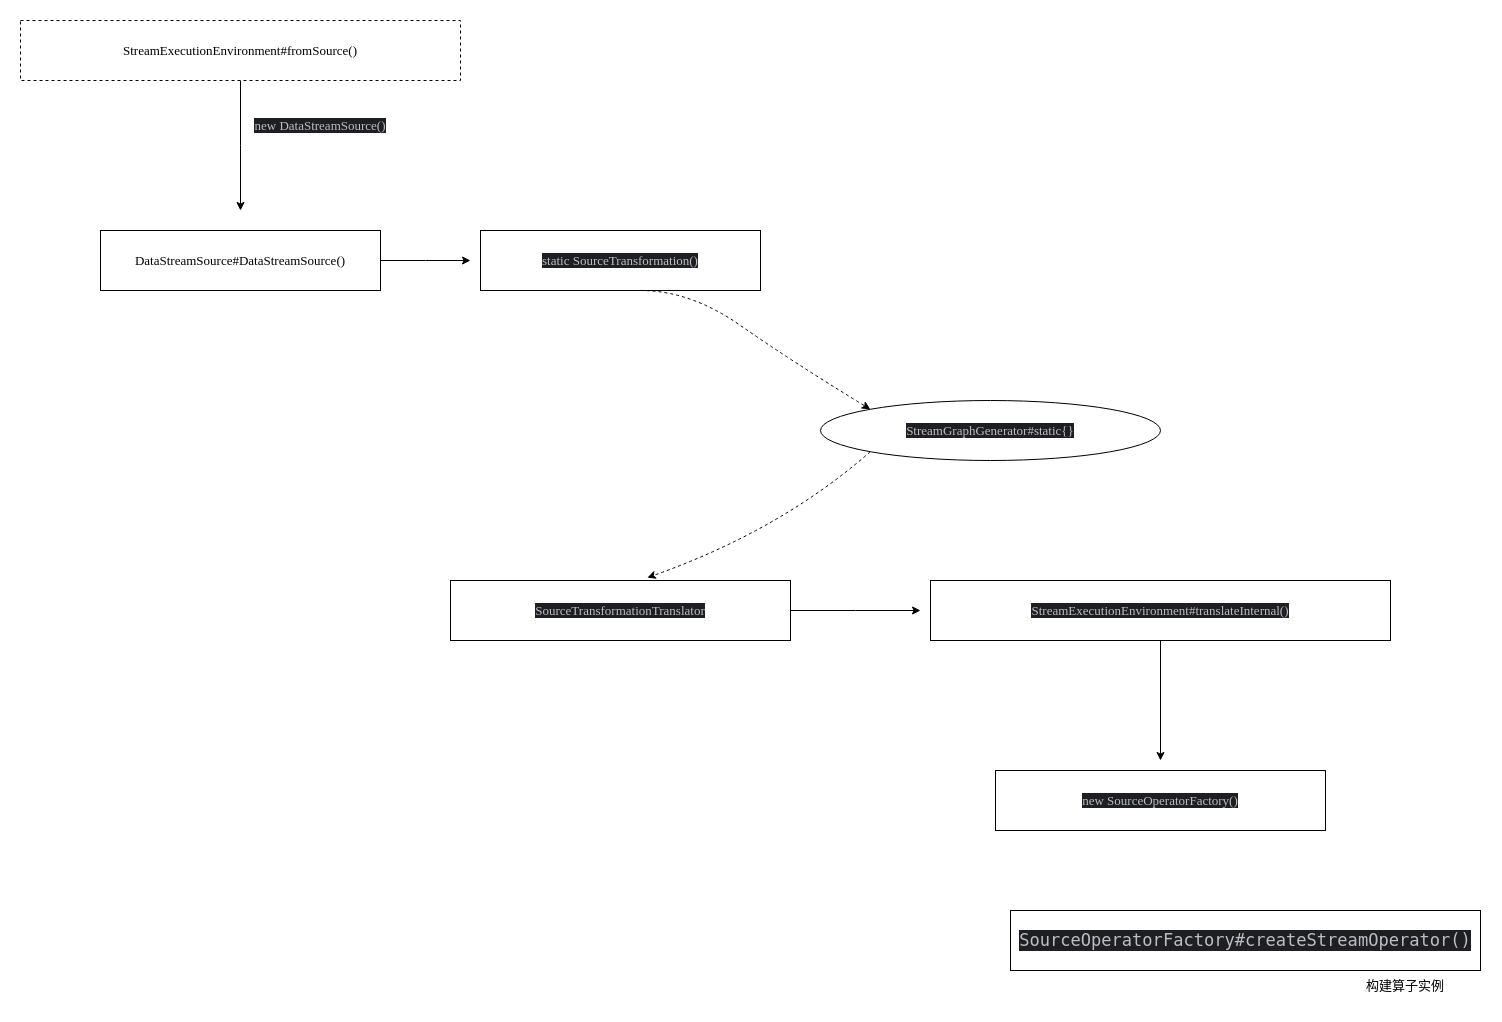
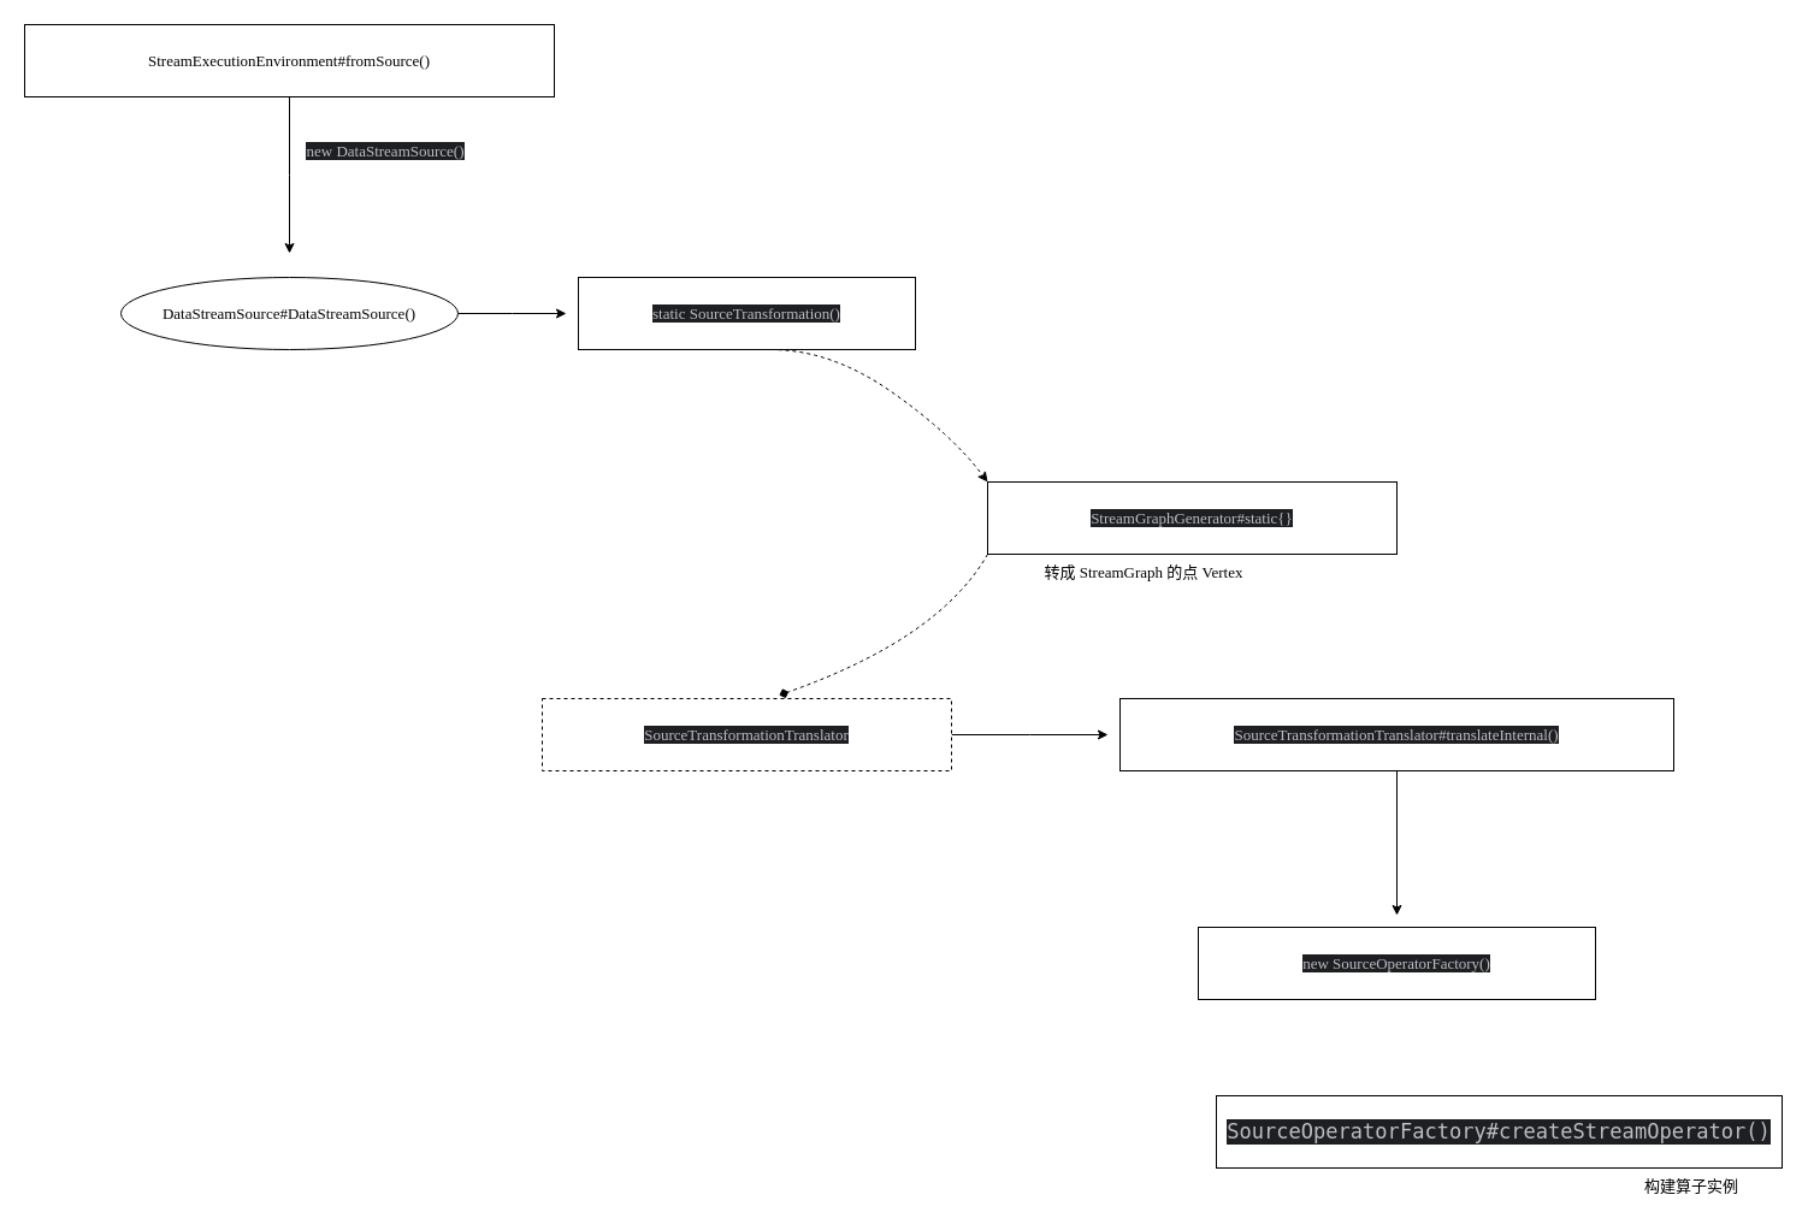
  <mxCell id="0" />
  <mxCell id="1" parent="0" />
  <mxCell id="2" style="edgeStyle=orthogonalEdgeStyle;rounded=0;orthogonalLoop=1;jettySize=auto;html=1;fontFamily=Comic Sans MS;fontSize=13;" edge="1" parent="1" source="3"><mxGeometry relative="1" as="geometry"><mxPoint x="240" y="210" as="targetPoint" /></mxGeometry></mxCell>
- <mxCell id="3" value="&lt;div style=&quot;font-size: 13px;&quot;&gt;&lt;div style=&quot;font-size: 13px;&quot;&gt;StreamExecutionEnvironment#fromSource()&lt;/div&gt;&lt;/div&gt;" style="rounded=0;whiteSpace=wrap;html=1;fillColor=default;fontColor=default;labelBackgroundColor=none;fontFamily=Comic Sans MS;fontSize=13;dashed=1;" vertex="1" parent="1"><mxGeometry x="20" y="20" width="440" height="60" as="geometry" /></mxCell>
+ <mxCell id="3" value="&lt;div style=&quot;font-size: 13px;&quot;&gt;&lt;div style=&quot;font-size: 13px;&quot;&gt;StreamExecutionEnvironment#fromSource()&lt;/div&gt;&lt;/div&gt;" style="rounded=0;whiteSpace=wrap;html=1;fillColor=default;fontColor=default;labelBackgroundColor=none;fontFamily=Comic Sans MS;fontSize=13;" vertex="1" parent="1"><mxGeometry x="20" y="20" width="440" height="60" as="geometry" /></mxCell>
  <mxCell id="4" style="edgeStyle=orthogonalEdgeStyle;rounded=0;orthogonalLoop=1;jettySize=auto;html=1;fontFamily=Comic Sans MS;fontSize=13;" edge="1" parent="1" source="5"><mxGeometry relative="1" as="geometry"><mxPoint x="470" y="260" as="targetPoint" /></mxGeometry></mxCell>
- <mxCell id="5" value="DataStreamSource#DataStreamSource()" style="rounded=0;whiteSpace=wrap;html=1;fontFamily=Comic Sans MS;fontSize=13;" vertex="1" parent="1"><mxGeometry x="100" y="230" width="280" height="60" as="geometry" /></mxCell>
+ <mxCell id="5" value="DataStreamSource#DataStreamSource()" style="ellipse;whiteSpace=wrap;html=1;fontFamily=Comic Sans MS;fontSize=13;" vertex="1" parent="1"><mxGeometry x="100" y="230" width="280" height="60" as="geometry" /></mxCell>
  <mxCell id="6" value="&lt;div style=&quot;background-color: rgb(30, 31, 34); color: rgb(188, 190, 196); font-size: 13px;&quot;&gt;&lt;div style=&quot;font-size: 13px;&quot;&gt;new DataStreamSource()&lt;/div&gt;&lt;/div&gt;" style="text;html=1;strokeColor=none;fillColor=none;align=center;verticalAlign=middle;whiteSpace=wrap;rounded=0;fontFamily=Comic Sans MS;fontSize=13;" vertex="1" parent="1"><mxGeometry x="200" y="110" width="240" height="30" as="geometry" /></mxCell>
  <mxCell id="7" value="&lt;div style=&quot;background-color: rgb(30, 31, 34); color: rgb(188, 190, 196); font-size: 13px;&quot;&gt;&lt;div style=&quot;font-size: 13px;&quot;&gt;static SourceTransformation()&lt;/div&gt;&lt;/div&gt;" style="rounded=0;whiteSpace=wrap;html=1;fontFamily=Comic Sans MS;fontSize=13;" vertex="1" parent="1"><mxGeometry x="480" y="230" width="280" height="60" as="geometry" /></mxCell>
- <mxCell id="8" value="&lt;div style=&quot;background-color: rgb(30, 31, 34); color: rgb(188, 190, 196); font-size: 13px;&quot;&gt;&lt;div style=&quot;font-size: 13px;&quot;&gt;StreamGraphGenerator#static{}&lt;/div&gt;&lt;/div&gt;" style="ellipse;whiteSpace=wrap;html=1;fontFamily=Comic Sans MS;fontSize=13;" vertex="1" parent="1"><mxGeometry x="820" y="400" width="340" height="60" as="geometry" /></mxCell>
+ <mxCell id="8" value="&lt;div style=&quot;background-color: rgb(30, 31, 34); color: rgb(188, 190, 196); font-size: 13px;&quot;&gt;&lt;div style=&quot;font-size: 13px;&quot;&gt;StreamGraphGenerator#static{}&lt;/div&gt;&lt;/div&gt;" style="rounded=0;whiteSpace=wrap;html=1;fontFamily=Comic Sans MS;fontSize=13;" vertex="1" parent="1"><mxGeometry x="820" y="400" width="340" height="60" as="geometry" /></mxCell>
  <mxCell id="9" value="" style="curved=1;endArrow=classic;html=1;rounded=0;entryX=0;entryY=0;entryDx=0;entryDy=0;dashed=1;fontFamily=Comic Sans MS;fontSize=13;" edge="1" parent="1" target="8"><mxGeometry width="50" height="50" relative="1" as="geometry"><mxPoint x="640" y="290" as="sourcePoint" /><mxPoint x="690" y="240" as="targetPoint" /><Array as="points"><mxPoint x="690" y="290" /><mxPoint x="790" y="360" /></Array></mxGeometry></mxCell>
  <mxCell id="10" style="edgeStyle=orthogonalEdgeStyle;rounded=0;orthogonalLoop=1;jettySize=auto;html=1;fontFamily=Comic Sans MS;fontSize=13;" edge="1" parent="1" source="11"><mxGeometry relative="1" as="geometry"><mxPoint x="920" y="610" as="targetPoint" /></mxGeometry></mxCell>
- <mxCell id="11" value="&lt;div style=&quot;background-color: rgb(30, 31, 34); color: rgb(188, 190, 196); font-size: 13px;&quot;&gt;&lt;div style=&quot;font-size: 13px;&quot;&gt;&lt;div style=&quot;font-size: 13px;&quot;&gt;&lt;div style=&quot;font-size: 13px;&quot;&gt;SourceTransformationTranslator&lt;/div&gt;&lt;/div&gt;&lt;/div&gt;&lt;/div&gt;" style="rounded=0;whiteSpace=wrap;html=1;fontFamily=Comic Sans MS;fontSize=13;" vertex="1" parent="1"><mxGeometry x="450" y="580" width="340" height="60" as="geometry" /></mxCell>
- <mxCell id="12" value="" style="curved=1;endArrow=classic;html=1;rounded=0;entryX=0.579;entryY=-0.048;entryDx=0;entryDy=0;exitX=0;exitY=1;exitDx=0;exitDy=0;entryPerimeter=0;dashed=1;fontFamily=Comic Sans MS;fontSize=13;" edge="1" parent="1" source="8" target="11"><mxGeometry width="50" height="50" relative="1" as="geometry"><mxPoint x="650" y="300" as="sourcePoint" /><mxPoint x="830" y="410" as="targetPoint" /><Array as="points"><mxPoint x="780" y="530" /></Array></mxGeometry></mxCell>
+ <mxCell id="11" value="&lt;div style=&quot;background-color: rgb(30, 31, 34); color: rgb(188, 190, 196); font-size: 13px;&quot;&gt;&lt;div style=&quot;font-size: 13px;&quot;&gt;&lt;div style=&quot;font-size: 13px;&quot;&gt;&lt;div style=&quot;font-size: 13px;&quot;&gt;SourceTransformationTranslator&lt;/div&gt;&lt;/div&gt;&lt;/div&gt;&lt;/div&gt;" style="rounded=0;whiteSpace=wrap;html=1;fontFamily=Comic Sans MS;fontSize=13;dashed=1;" vertex="1" parent="1"><mxGeometry x="450" y="580" width="340" height="60" as="geometry" /></mxCell>
+ <mxCell id="12" value="" style="curved=1;endArrow=diamond;html=1;rounded=0;entryX=0.579;entryY=-0.048;entryDx=0;entryDy=0;exitX=0;exitY=1;exitDx=0;exitDy=0;entryPerimeter=0;dashed=1;fontFamily=Comic Sans MS;fontSize=13;" edge="1" parent="1" source="8" target="11"><mxGeometry width="50" height="50" relative="1" as="geometry"><mxPoint x="650" y="300" as="sourcePoint" /><mxPoint x="830" y="410" as="targetPoint" /><Array as="points"><mxPoint x="780" y="530" /></Array></mxGeometry></mxCell>
+ <mxCell id="13" value="转成 StreamGraph 的点&amp;nbsp;Vertex" style="text;html=1;strokeColor=none;fillColor=none;align=center;verticalAlign=middle;whiteSpace=wrap;rounded=0;fontFamily=Comic Sans MS;fontSize=13;" vertex="1" parent="1"><mxGeometry x="830" y="460" width="240" height="30" as="geometry" /></mxCell>
  <mxCell id="14" value="&lt;div style=&quot;background-color: rgb(30, 31, 34); color: rgb(188, 190, 196); font-size: 13px;&quot;&gt;&lt;div style=&quot;font-size: 13px;&quot;&gt;new SourceOperatorFactory()&lt;/div&gt;&lt;/div&gt;" style="rounded=0;whiteSpace=wrap;html=1;fontFamily=Comic Sans MS;fontSize=13;" vertex="1" parent="1"><mxGeometry x="995" y="770" width="330" height="60" as="geometry" /></mxCell>
  <mxCell id="15" style="edgeStyle=orthogonalEdgeStyle;rounded=0;orthogonalLoop=1;jettySize=auto;html=1;fontFamily=Comic Sans MS;fontSize=13;" edge="1" parent="1" source="16"><mxGeometry relative="1" as="geometry"><mxPoint x="1160" y="760" as="targetPoint" /><Array as="points"><mxPoint x="1160" y="760" /></Array></mxGeometry></mxCell>
- <mxCell id="16" value="&lt;div style=&quot;background-color: rgb(30, 31, 34); color: rgb(188, 190, 196); font-size: 13px;&quot;&gt;&lt;div style=&quot;font-size: 13px;&quot;&gt;&lt;div style=&quot;font-size: 13px; text-align: left;&quot;&gt;StreamExecutionEnvironment#translateInternal()&lt;/div&gt;&lt;/div&gt;&lt;/div&gt;" style="rounded=0;whiteSpace=wrap;html=1;fontFamily=Comic Sans MS;fontSize=13;" vertex="1" parent="1"><mxGeometry x="930" y="580" width="460" height="60" as="geometry" /></mxCell>
+ <mxCell id="16" value="&lt;div style=&quot;background-color: rgb(30, 31, 34); color: rgb(188, 190, 196); font-size: 13px;&quot;&gt;&lt;div style=&quot;font-size: 13px;&quot;&gt;&lt;div style=&quot;font-size: 13px; text-align: left;&quot;&gt;SourceTransformationTranslator#translateInternal()&lt;/div&gt;&lt;/div&gt;&lt;/div&gt;" style="rounded=0;whiteSpace=wrap;html=1;fontFamily=Comic Sans MS;fontSize=13;" vertex="1" parent="1"><mxGeometry x="930" y="580" width="460" height="60" as="geometry" /></mxCell>
  <mxCell id="17" value="构建算子实例" style="text;html=1;strokeColor=none;fillColor=none;align=center;verticalAlign=middle;whiteSpace=wrap;rounded=0;fontFamily=Comic Sans MS;fontSize=13;" vertex="1" parent="1"><mxGeometry x="1330" y="970" width="150" height="30" as="geometry" /></mxCell>
  <mxCell id="18" value="&lt;div style=&quot;background-color:#1e1f22;color:#bcbec4&quot;&gt;&lt;pre style=&quot;font-family:'JetBrains Mono',monospace;font-size:12.8pt;&quot;&gt;SourceOperatorFactory#createStreamOperator()&lt;/pre&gt;&lt;/div&gt;" style="rounded=0;whiteSpace=wrap;html=1;" vertex="1" parent="1"><mxGeometry x="1010" y="910" width="470" height="60" as="geometry" /></mxCell>
